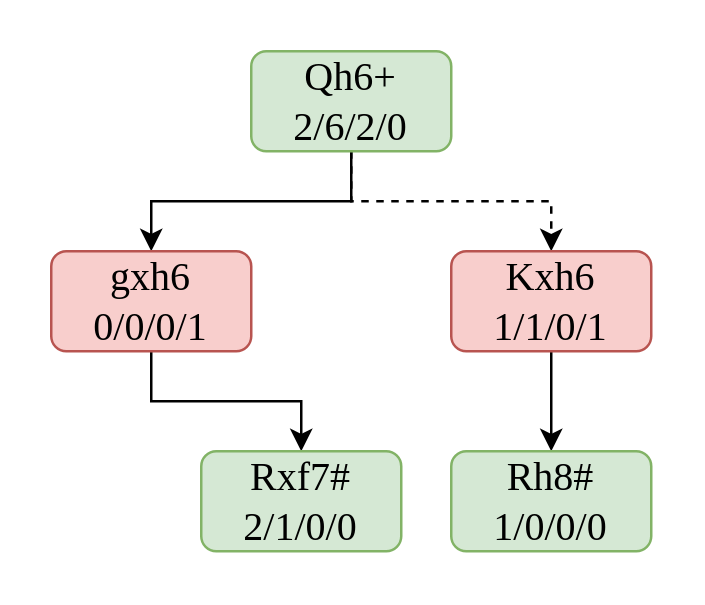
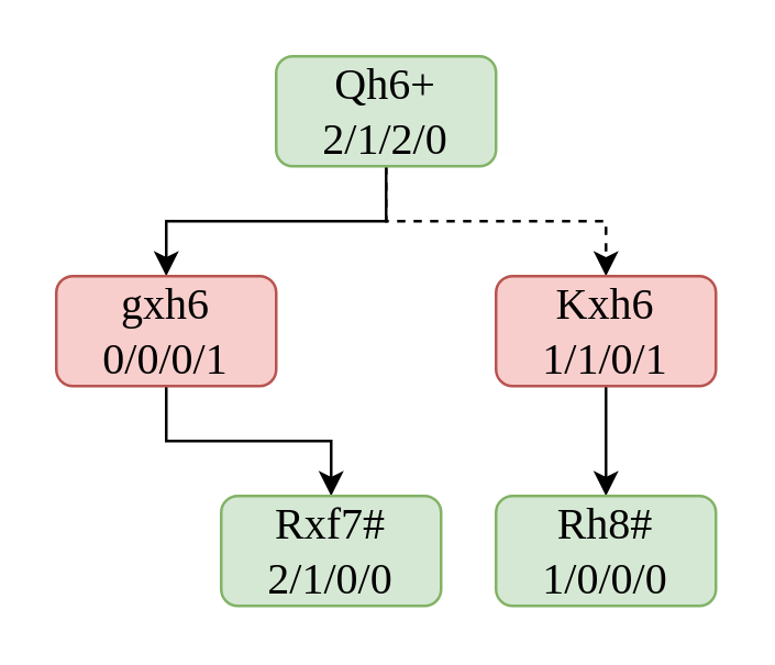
  <mxCell id="0" />
  <mxCell id="1" parent="0" />
  <mxCell id="2" style="edgeStyle=orthogonalEdgeStyle;rounded=0;orthogonalLoop=1;jettySize=auto;html=1;entryX=0.5;entryY=0;entryDx=0;entryDy=0;strokeWidth=1;fontFamily=Times New Roman;fontSize=16;" edge="1" parent="1" source="4" target="8"><mxGeometry relative="1" as="geometry" /></mxCell>
  <mxCell id="3" style="edgeStyle=orthogonalEdgeStyle;rounded=0;orthogonalLoop=1;jettySize=auto;html=1;strokeWidth=1;fontFamily=Times New Roman;fontSize=16;dashed=1;" edge="1" parent="1" source="4" target="6"><mxGeometry relative="1" as="geometry" /></mxCell>
- <mxCell id="4" value="&lt;div style=&quot;font-size: 16px;&quot;&gt;Qh6+&lt;/div&gt;&lt;div style=&quot;font-size: 16px;&quot;&gt;2/6/2/0&lt;br style=&quot;font-size: 16px;&quot;&gt;&lt;/div&gt;" style="rounded=1;whiteSpace=wrap;html=1;fillColor=#d5e8d4;strokeColor=#82b366;strokeWidth=1;fontFamily=Times New Roman;fontSize=16;" vertex="1" parent="1"><mxGeometry x="100" y="20" width="80" height="40" as="geometry" /></mxCell>
+ <mxCell id="4" value="&lt;div style=&quot;font-size: 16px;&quot;&gt;Qh6+&lt;/div&gt;&lt;div style=&quot;font-size: 16px;&quot;&gt;2/1/2/0&lt;br style=&quot;font-size: 16px;&quot;&gt;&lt;/div&gt;" style="rounded=1;whiteSpace=wrap;html=1;fillColor=#d5e8d4;strokeColor=#82b366;strokeWidth=1;fontFamily=Times New Roman;fontSize=16;" vertex="1" parent="1"><mxGeometry x="100" y="20" width="80" height="40" as="geometry" /></mxCell>
  <mxCell id="5" style="edgeStyle=orthogonalEdgeStyle;rounded=0;orthogonalLoop=1;jettySize=auto;html=1;entryX=0.5;entryY=0;entryDx=0;entryDy=0;strokeWidth=1;fontFamily=Times New Roman;fontSize=16;" edge="1" parent="1" source="6" target="10"><mxGeometry relative="1" as="geometry" /></mxCell>
  <mxCell id="6" value="&lt;div style=&quot;font-size: 16px;&quot;&gt;Kxh6&lt;/div&gt;&lt;div style=&quot;font-size: 16px;&quot;&gt;1/1/0/1&lt;br style=&quot;font-size: 16px;&quot;&gt;&lt;/div&gt;" style="rounded=1;whiteSpace=wrap;html=1;fillColor=#f8cecc;strokeColor=#b85450;strokeWidth=1;fontFamily=Times New Roman;fontSize=16;" vertex="1" parent="1"><mxGeometry x="180" y="100" width="80" height="40" as="geometry" /></mxCell>
  <mxCell id="7" style="edgeStyle=orthogonalEdgeStyle;rounded=0;orthogonalLoop=1;jettySize=auto;html=1;entryX=0.5;entryY=0;entryDx=0;entryDy=0;strokeWidth=1;fontFamily=Times New Roman;fontSize=16;" edge="1" parent="1" source="8" target="9"><mxGeometry relative="1" as="geometry" /></mxCell>
  <mxCell id="8" value="&lt;div style=&quot;font-size: 16px;&quot;&gt;gxh6&lt;/div&gt;&lt;div style=&quot;font-size: 16px;&quot;&gt;0/0/0/1&lt;br style=&quot;font-size: 16px;&quot;&gt;&lt;/div&gt;" style="rounded=1;whiteSpace=wrap;html=1;fillColor=#f8cecc;strokeColor=#b85450;strokeWidth=1;fontFamily=Times New Roman;fontSize=16;" vertex="1" parent="1"><mxGeometry x="20" y="100" width="80" height="40" as="geometry" /></mxCell>
  <mxCell id="9" value="&lt;div style=&quot;font-size: 16px;&quot;&gt;Rxf7#&lt;/div&gt;&lt;div style=&quot;font-size: 16px;&quot;&gt;2/1/0/0&lt;br style=&quot;font-size: 16px;&quot;&gt;&lt;/div&gt;" style="rounded=1;whiteSpace=wrap;html=1;fillColor=#d5e8d4;strokeColor=#82b366;strokeWidth=1;fontFamily=Times New Roman;fontSize=16;" vertex="1" parent="1"><mxGeometry x="80" y="180" width="80" height="40" as="geometry" /></mxCell>
  <mxCell id="10" value="&lt;div style=&quot;font-size: 16px;&quot;&gt;Rh8#&lt;/div&gt;&lt;div style=&quot;font-size: 16px;&quot;&gt;1/0/0/0&lt;br style=&quot;font-size: 16px;&quot;&gt;&lt;/div&gt;" style="rounded=1;whiteSpace=wrap;html=1;fillColor=#d5e8d4;strokeColor=#82b366;strokeWidth=1;fontFamily=Times New Roman;fontSize=16;" vertex="1" parent="1"><mxGeometry x="180" y="180" width="80" height="40" as="geometry" /></mxCell>
